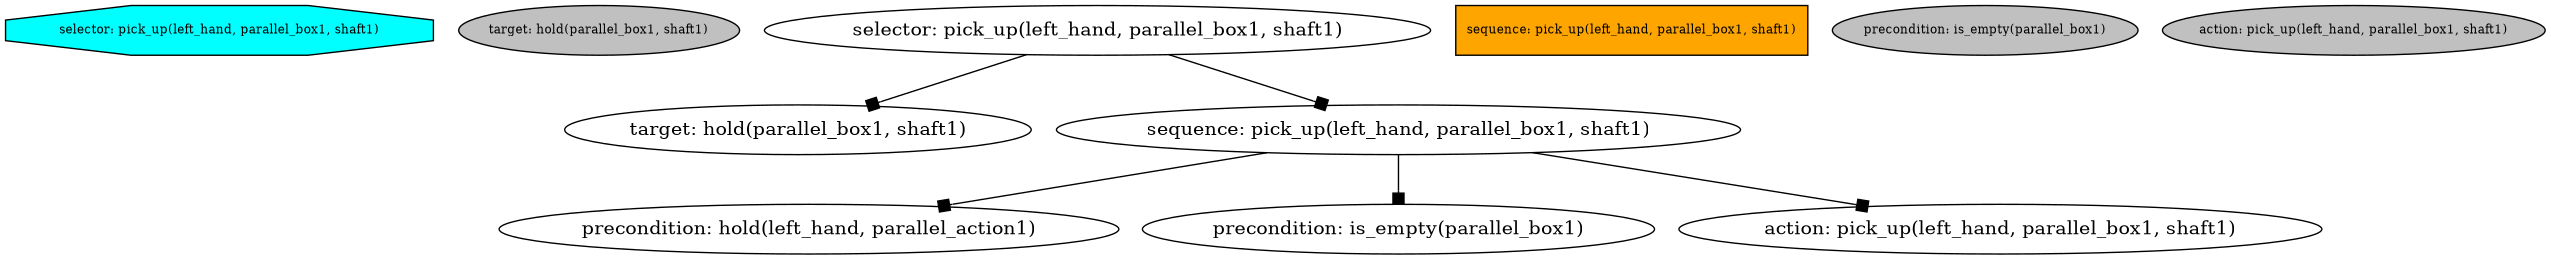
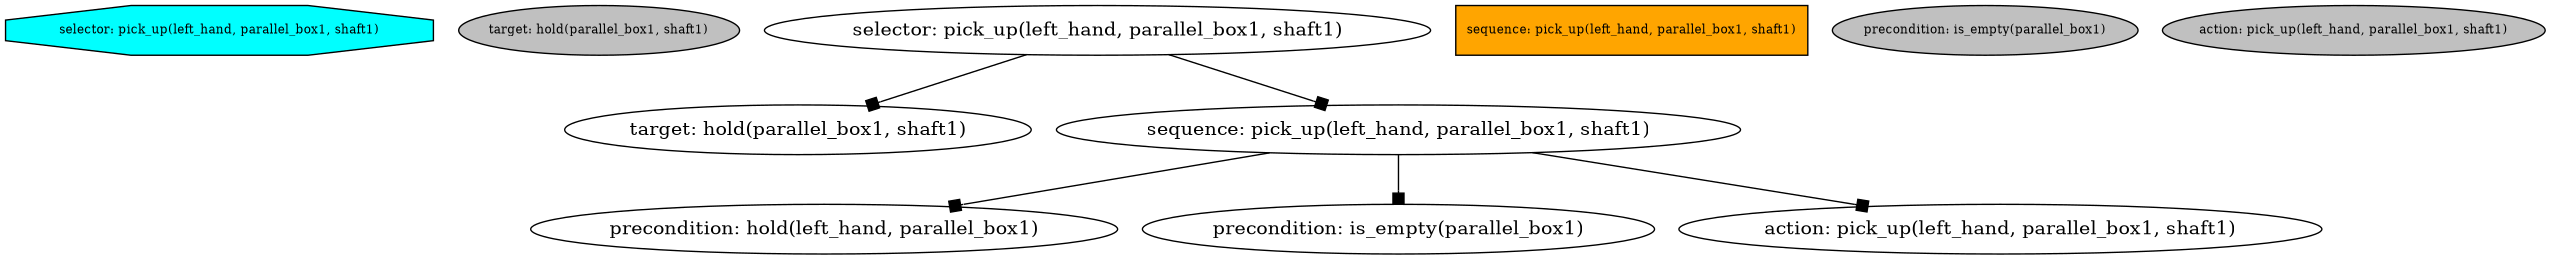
  digraph {
    fontname="times-roman"
    ordering=out
    node [fontname="times-roman"]
    edge [fontname="times-roman" arrowhead=box]
    n1 [fillcolor=cyan fontcolor=black fontsize=9 label="selector: pick_up(left_hand, parallel_box1, shaft1)" shape=octagon style=filled]
    n2 [fillcolor=gray fontcolor=black fontsize=9 label="target: hold(parallel_box1, shaft1)" shape=ellipse style=filled]
    "selector: pick_up(left_hand, parallel_box1, shaft1)"
    "target: hold(parallel_box1, shaft1)"
    "sequence: pick_up(left_hand, parallel_box1, shaft1)"
    n6 [fillcolor=orange fontcolor=black fontsize=9 label="sequence: pick_up(left_hand, parallel_box1, shaft1)" shape=box style=filled]
-   "precondition: hold(left_hand, parallel_box1)" [label="precondition: hold(left_hand, parallel_action1)"]
+   "precondition: hold(left_hand, parallel_box1)"
    "precondition: is_empty(parallel_box1)"
    "action: pick_up(left_hand, parallel_box1, shaft1)"
    n10 [fillcolor=gray fontcolor=black fontsize=9 label="precondition: is_empty(parallel_box1)" shape=ellipse style=filled]
    n11 [fillcolor=gray fontcolor=black fontsize=9 label="action: pick_up(left_hand, parallel_box1, shaft1)" shape=ellipse style=filled]
    "selector: pick_up(left_hand, parallel_box1, shaft1)" -> "target: hold(parallel_box1, shaft1)"
    "selector: pick_up(left_hand, parallel_box1, shaft1)" -> "sequence: pick_up(left_hand, parallel_box1, shaft1)"
    "sequence: pick_up(left_hand, parallel_box1, shaft1)" -> "precondition: hold(left_hand, parallel_box1)"
    "sequence: pick_up(left_hand, parallel_box1, shaft1)" -> "precondition: is_empty(parallel_box1)"
    "sequence: pick_up(left_hand, parallel_box1, shaft1)" -> "action: pick_up(left_hand, parallel_box1, shaft1)"
  }
